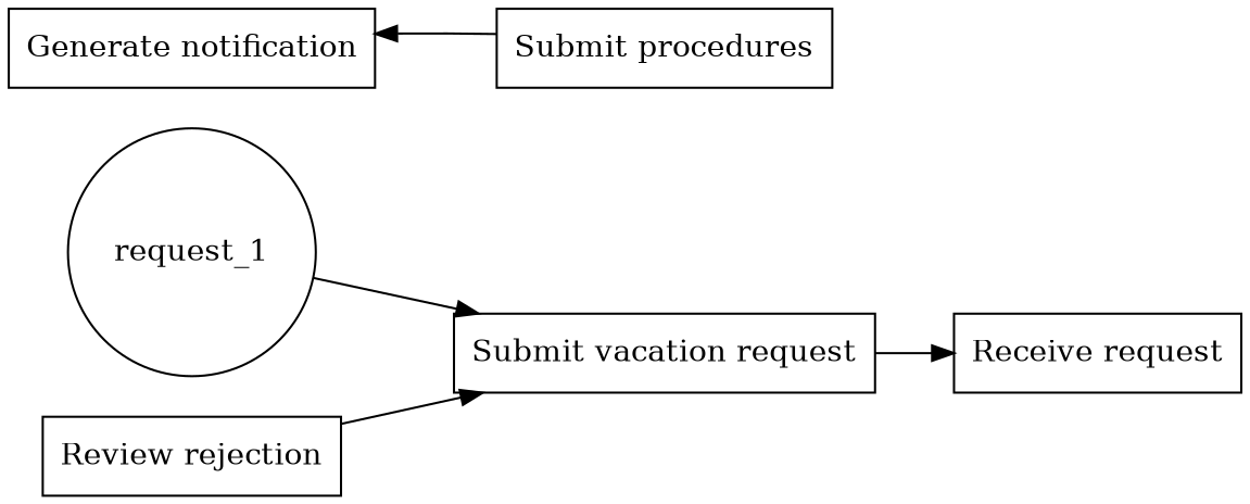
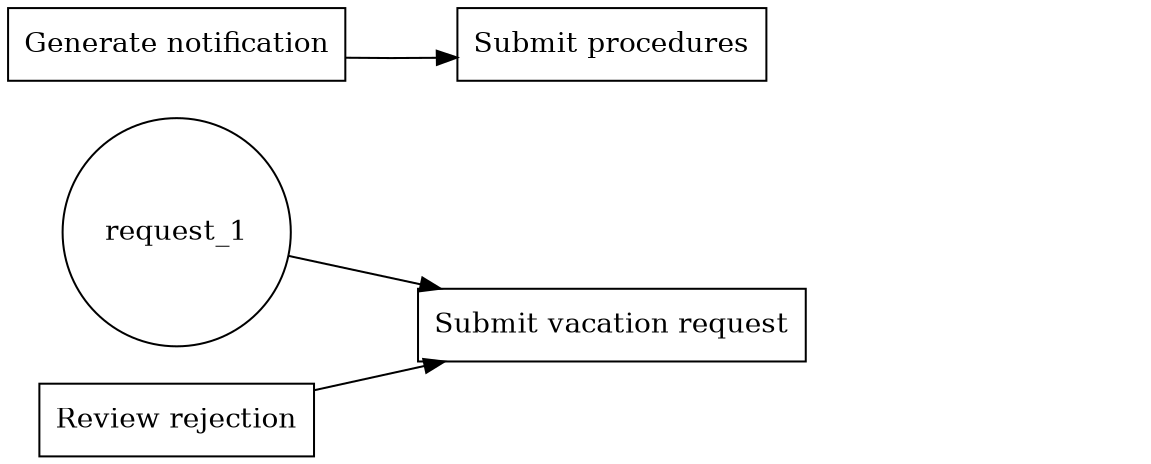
  digraph {
    rankdir=LR
    node [shape=rectangle]
    n1 [label=request_1 shape=circle]
    n2 [label="Submit vacation request"]
-   n3 [label="Receive request"]
    n4 [label="Review rejection"]
    n5 [label="Generate notification"]
    n6 [label="Submit procedures"]
    n1 -> n2
-   n2 -> n3
    n4 -> n2
-   n6 -> n5
+   n5 -> n6
  }
